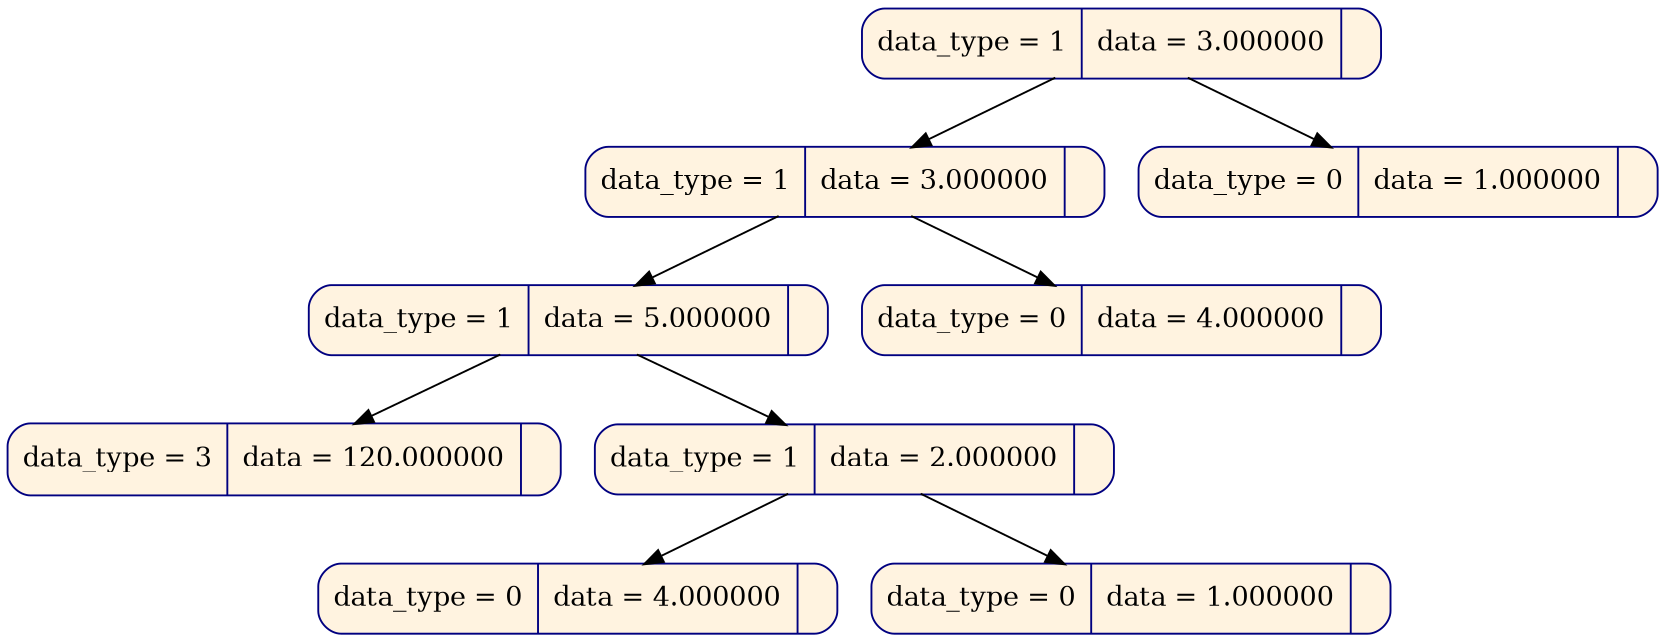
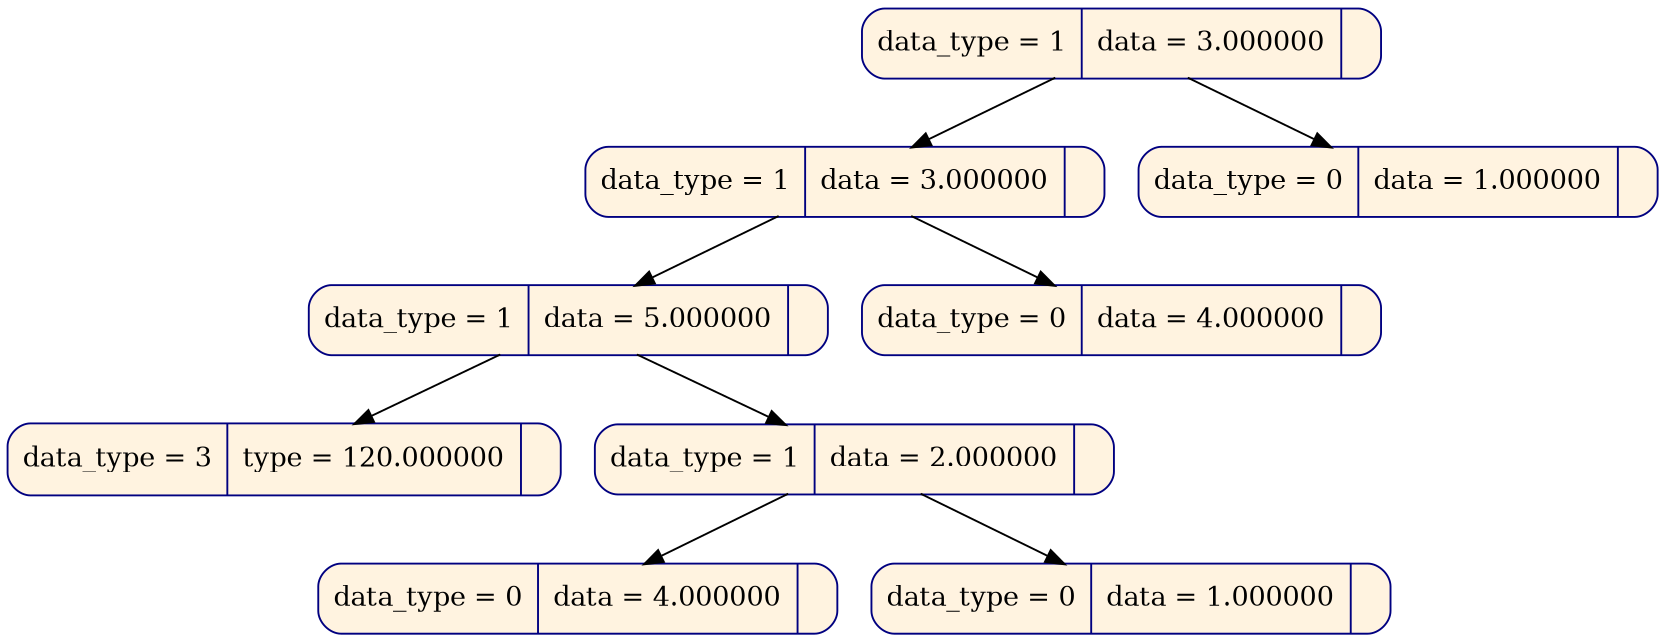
  digraph {
    node [color=navy fillcolor="#fff3e0" rank=1 shape=Mrecord style=filled]
    n1 [label=" data_type = 1 | data = 3.000000 | " rank=0]
    n2 [label=" data_type = 1 | data = 3.000000 | "]
    n3 [label=" data_type = 0 | data = 1.000000 | "]
    n4 [label=" data_type = 1 | data = 5.000000 | " rank=2]
    n5 [label=" data_type = 0 | data = 4.000000 | " rank=2]
-   n6 [label=" data_type = 3 | data = 120.000000 | " rank=3]
+   n6 [label=" data_type = 3 | type = 120.000000 | " rank=3]
    n7 [label=" data_type = 1 | data = 2.000000 | " rank=3]
    n8 [label=" data_type = 0 | data = 4.000000 | " rank=4]
    n9 [label=" data_type = 0 | data = 1.000000 | " rank=4]
    n1 -> n2
    n1 -> n3
    n2 -> n4
    n2 -> n5
    n4 -> n6
    n4 -> n7
    n7 -> n8
    n7 -> n9
  }
